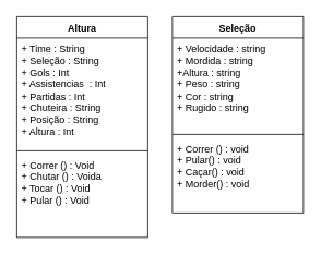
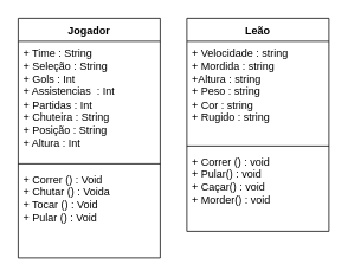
  <mxCell id="0" />
  <mxCell id="1" parent="0" />
- <mxCell id="2" value="Altura" style="swimlane;fontStyle=1;align=center;verticalAlign=top;childLayout=stackLayout;horizontal=1;startSize=26;horizontalStack=0;resizeParent=1;resizeParentMax=0;resizeLast=0;collapsible=1;marginBottom=0;whiteSpace=wrap;html=1;" parent="1" vertex="1"><mxGeometry x="20" y="20" width="160" height="270" as="geometry" /></mxCell>
+ <mxCell id="2" value="Jogador" style="swimlane;fontStyle=1;align=center;verticalAlign=top;childLayout=stackLayout;horizontal=1;startSize=26;horizontalStack=0;resizeParent=1;resizeParentMax=0;resizeLast=0;collapsible=1;marginBottom=0;whiteSpace=wrap;html=1;" parent="1" vertex="1"><mxGeometry x="20" y="20" width="160" height="270" as="geometry" /></mxCell>
  <mxCell id="3" value="+ Time : String&lt;br&gt;+ Seleção : String&lt;br&gt;+ Gols : Int&lt;br&gt;+ Assistencias&amp;nbsp; : Int&lt;br&gt;+ Partidas : Int&lt;br&gt;+ Chuteira : String&lt;br&gt;+ Posição : String&lt;br&gt;+ Altura : Int" style="text;strokeColor=none;fillColor=none;align=left;verticalAlign=top;spacingLeft=4;spacingRight=4;overflow=hidden;rotatable=0;points=[[0,0.5],[1,0.5]];portConstraint=eastwest;whiteSpace=wrap;html=1;" parent="2" vertex="1"><mxGeometry y="26" width="160" height="134" as="geometry" /></mxCell>
  <mxCell id="4" value="" style="line;strokeWidth=1;fillColor=none;align=left;verticalAlign=middle;spacingTop=-1;spacingLeft=3;spacingRight=3;rotatable=0;labelPosition=right;points=[];portConstraint=eastwest;strokeColor=inherit;" parent="2" vertex="1"><mxGeometry y="160" width="160" height="8" as="geometry" /></mxCell>
  <mxCell id="5" value="+ Correr () : Void&lt;br&gt;+ Chutar () : Voida&lt;br&gt;+ Tocar () : Void&lt;br&gt;+ Pular () : Void&lt;br&gt;" style="text;strokeColor=none;fillColor=none;align=left;verticalAlign=top;spacingLeft=4;spacingRight=4;overflow=hidden;rotatable=0;points=[[0,0.5],[1,0.5]];portConstraint=eastwest;whiteSpace=wrap;html=1;" parent="2" vertex="1"><mxGeometry y="168" width="160" height="102" as="geometry" /></mxCell>
- <mxCell id="6" value="Seleção" style="swimlane;fontStyle=1;align=center;verticalAlign=top;childLayout=stackLayout;horizontal=1;startSize=26;horizontalStack=0;resizeParent=1;resizeParentMax=0;resizeLast=0;collapsible=1;marginBottom=0;whiteSpace=wrap;html=1;" vertex="1" parent="1"><mxGeometry x="210" y="20" width="160" height="240" as="geometry" /></mxCell>
+ <mxCell id="6" value="Leão" style="swimlane;fontStyle=1;align=center;verticalAlign=top;childLayout=stackLayout;horizontal=1;startSize=26;horizontalStack=0;resizeParent=1;resizeParentMax=0;resizeLast=0;collapsible=1;marginBottom=0;whiteSpace=wrap;html=1;" vertex="1" parent="1"><mxGeometry x="210" y="20" width="160" height="240" as="geometry" /></mxCell>
  <mxCell id="7" value="+ Velocidade : string&lt;br&gt;+ Mordida : string&lt;br&gt;+Altura : string&lt;br&gt;+ Peso : string&lt;br&gt;+ Cor : string&lt;br&gt;+ Rugido : string" style="text;strokeColor=none;fillColor=none;align=left;verticalAlign=top;spacingLeft=4;spacingRight=4;overflow=hidden;rotatable=0;points=[[0,0.5],[1,0.5]];portConstraint=eastwest;whiteSpace=wrap;html=1;" vertex="1" parent="6"><mxGeometry y="26" width="160" height="114" as="geometry" /></mxCell>
  <mxCell id="8" value="" style="line;strokeWidth=1;fillColor=none;align=left;verticalAlign=middle;spacingTop=-1;spacingLeft=3;spacingRight=3;rotatable=0;labelPosition=right;points=[];portConstraint=eastwest;strokeColor=inherit;" vertex="1" parent="6"><mxGeometry y="140" width="160" height="8" as="geometry" /></mxCell>
  <mxCell id="9" value="+ Correr () : void&lt;br&gt;+ Pular() : void&lt;br&gt;+ Caçar() : void&lt;br&gt;+ Morder() : void" style="text;strokeColor=none;fillColor=none;align=left;verticalAlign=top;spacingLeft=4;spacingRight=4;overflow=hidden;rotatable=0;points=[[0,0.5],[1,0.5]];portConstraint=eastwest;whiteSpace=wrap;html=1;" vertex="1" parent="6"><mxGeometry y="148" width="160" height="92" as="geometry" /></mxCell>
